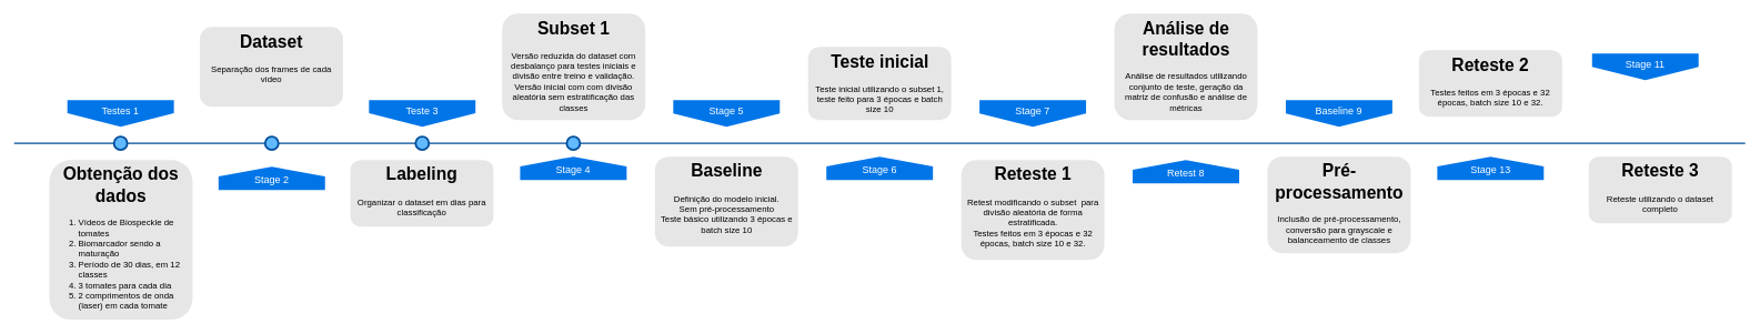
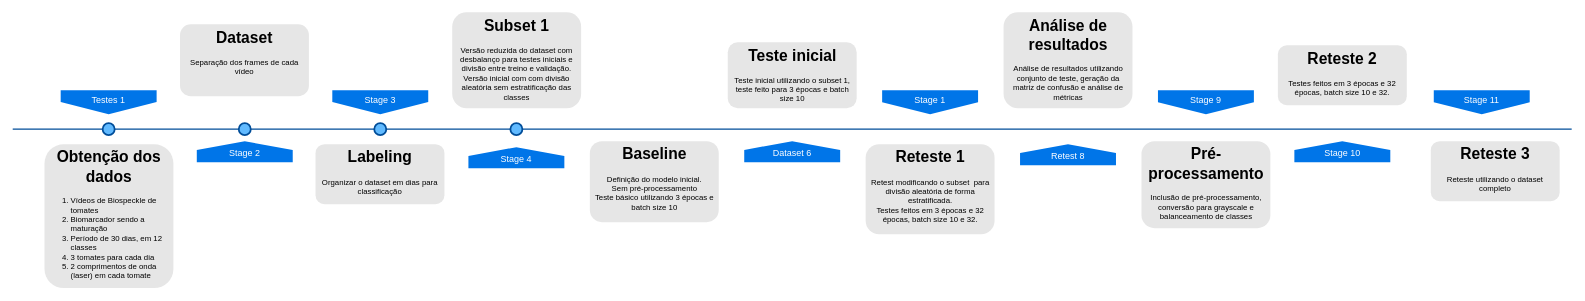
  <mxCell id="0" />
  <mxCell id="1" parent="0" />
  <mxCell id="2" value="" style="line;strokeWidth=2;html=1;fillColor=none;fontSize=28;fontColor=#004D99;strokeColor=#004D99;" vertex="1" parent="1"><mxGeometry x="20" y="210" width="2600" height="10" as="geometry" /></mxCell>
  <mxCell id="3" value="Testes 1" style="shape=offPageConnector;whiteSpace=wrap;html=1;fillColor=#0075E8;fontSize=15;fontColor=#FFFFFF;size=0.509;verticalAlign=top;strokeColor=none;" vertex="1" parent="1"><mxGeometry x="100" y="150" width="160" height="40" as="geometry" /></mxCell>
- <mxCell id="4" value="&lt;span&gt;Teste 3&lt;/span&gt;" style="shape=offPageConnector;whiteSpace=wrap;html=1;fillColor=#0075E8;fontSize=15;fontColor=#FFFFFF;size=0.509;verticalAlign=top;strokeColor=none;" vertex="1" parent="1"><mxGeometry x="553" y="150" width="160" height="40" as="geometry" /></mxCell>
- <mxCell id="5" value="&lt;span&gt;Stage 2&lt;/span&gt;" style="shape=offPageConnector;whiteSpace=wrap;html=1;fillColor=#0075E8;fontSize=15;fontColor=#FFFFFF;size=0.418;flipV=1;verticalAlign=bottom;strokeColor=none;spacingBottom=4;" vertex="1" parent="1"><mxGeometry x="327" y="250" width="160" height="35" as="geometry" /></mxCell>
- <mxCell id="6" value="&lt;span&gt;Stage 4&lt;/span&gt;" style="shape=offPageConnector;whiteSpace=wrap;html=1;fillColor=#0075E8;fontSize=15;fontColor=#FFFFFF;size=0.418;flipV=1;verticalAlign=bottom;strokeColor=none;spacingBottom=4;" vertex="1" parent="1"><mxGeometry x="780" y="235" width="160" height="35" as="geometry" /></mxCell>
+ <mxCell id="4" value="&lt;span&gt;Stage 3&lt;/span&gt;" style="shape=offPageConnector;whiteSpace=wrap;html=1;fillColor=#0075E8;fontSize=15;fontColor=#FFFFFF;size=0.509;verticalAlign=top;strokeColor=none;" vertex="1" parent="1"><mxGeometry x="553" y="150" width="160" height="40" as="geometry" /></mxCell>
+ <mxCell id="5" value="&lt;span&gt;Stage 2&lt;/span&gt;" style="shape=offPageConnector;whiteSpace=wrap;html=1;fillColor=#0075E8;fontSize=15;fontColor=#FFFFFF;size=0.418;flipV=1;verticalAlign=bottom;strokeColor=none;spacingBottom=4;" vertex="1" parent="1"><mxGeometry x="327" y="235" width="160" height="35" as="geometry" /></mxCell>
+ <mxCell id="6" value="&lt;span&gt;Stage 4&lt;/span&gt;" style="shape=offPageConnector;whiteSpace=wrap;html=1;fillColor=#0075E8;fontSize=15;fontColor=#FFFFFF;size=0.418;flipV=1;verticalAlign=bottom;strokeColor=none;spacingBottom=4;" vertex="1" parent="1"><mxGeometry x="780" y="245" width="160" height="35" as="geometry" /></mxCell>
  <mxCell id="7" value="" style="ellipse;whiteSpace=wrap;html=1;fillColor=#61BAFF;fontSize=28;fontColor=#004D99;strokeWidth=3;strokeColor=#004D99;" vertex="1" parent="1"><mxGeometry x="170" y="205" width="20" height="20" as="geometry" /></mxCell>
  <mxCell id="8" value="" style="ellipse;whiteSpace=wrap;html=1;fillColor=#61BAFF;fontSize=28;fontColor=#004D99;strokeWidth=3;strokeColor=#004D99;" vertex="1" parent="1"><mxGeometry x="397" y="205" width="20" height="20" as="geometry" /></mxCell>
  <mxCell id="9" value="" style="ellipse;whiteSpace=wrap;html=1;fillColor=#61BAFF;fontSize=28;fontColor=#004D99;strokeWidth=3;strokeColor=#004D99;" vertex="1" parent="1"><mxGeometry x="623" y="205" width="20" height="20" as="geometry" /></mxCell>
  <mxCell id="10" value="" style="ellipse;whiteSpace=wrap;html=1;fillColor=#61BAFF;fontSize=28;fontColor=#004D99;strokeWidth=3;strokeColor=#004D99;" vertex="1" parent="1"><mxGeometry x="850" y="205" width="20" height="20" as="geometry" /></mxCell>
  <mxCell id="11" value="&lt;h1&gt;Obtenção dos dados&lt;/h1&gt;&lt;div&gt;&lt;ol&gt;&lt;li style=&quot;text-align: left;&quot;&gt;Vídeos de Biospeckle de tomates&lt;/li&gt;&lt;li style=&quot;text-align: left;&quot;&gt;Biomarcador sendo a maturação&lt;/li&gt;&lt;li style=&quot;text-align: left;&quot;&gt;Período de 30 dias, em 12 classes&lt;/li&gt;&lt;li style=&quot;text-align: left;&quot;&gt;3 tomates para cada dia&lt;/li&gt;&lt;li style=&quot;text-align: left;&quot;&gt;2 comprimentos de onda (laser) em cada tomate&lt;/li&gt;&lt;/ol&gt;&lt;/div&gt;" style="text;html=1;spacing=5;spacingTop=-20;whiteSpace=wrap;overflow=hidden;strokeColor=none;strokeWidth=3;fillColor=#E6E6E6;fontSize=13;fontColor=#000000;align=center;rounded=1;" vertex="1" parent="1"><mxGeometry x="73" y="240" width="215" height="240" as="geometry" /></mxCell>
  <mxCell id="12" value="&lt;h1&gt;Dataset&lt;/h1&gt;&lt;div&gt;Separação dos frames de cada vídeo&lt;br&gt;&lt;/div&gt;" style="text;html=1;spacing=5;spacingTop=-20;whiteSpace=wrap;overflow=hidden;strokeColor=none;strokeWidth=3;fillColor=#E6E6E6;fontSize=13;fontColor=#000000;align=center;rounded=1;" vertex="1" parent="1"><mxGeometry x="299" y="40" width="215" height="120" as="geometry" /></mxCell>
  <mxCell id="13" value="&lt;h1&gt;Labeling&lt;/h1&gt;&lt;p&gt;Organizar o dataset em dias para classificação&lt;/p&gt;" style="text;html=1;spacing=5;spacingTop=-20;whiteSpace=wrap;overflow=hidden;strokeColor=none;strokeWidth=3;fillColor=#E6E6E6;fontSize=13;fontColor=#000000;align=center;rounded=1;" vertex="1" parent="1"><mxGeometry x="525" y="240" width="215" height="100" as="geometry" /></mxCell>
  <mxCell id="14" value="&lt;h1&gt;Subset 1&lt;/h1&gt;&lt;div&gt;Versão reduzida do dataset com desbalanço para testes iniciais e divisão entre treino e validação.&lt;/div&gt;&lt;div&gt;Versão inicial com com divisão aleatória sem estratificação das classes&lt;/div&gt;" style="text;html=1;spacing=5;spacingTop=-20;whiteSpace=wrap;overflow=hidden;strokeColor=none;strokeWidth=3;fillColor=#E6E6E6;fontSize=13;fontColor=#000000;align=center;rounded=1;" vertex="1" parent="1"><mxGeometry x="753" y="20" width="215" height="160" as="geometry" /></mxCell>
- <mxCell id="15" value="&lt;span&gt;Stage 5&lt;/span&gt;" style="shape=offPageConnector;whiteSpace=wrap;html=1;fillColor=#0075E8;fontSize=15;fontColor=#FFFFFF;size=0.5;verticalAlign=top;strokeColor=none;" vertex="1" parent="1"><mxGeometry x="1010" y="150" width="160" height="40" as="geometry" /></mxCell>
  <mxCell id="16" value="&lt;h1&gt;Baseline&lt;/h1&gt;&lt;div&gt;Definição do modelo inicial.&lt;/div&gt;&lt;div&gt;Sem pré-processamento&lt;/div&gt;&lt;div&gt;Teste básico utilizando 3 épocas e batch size 10&lt;/div&gt;" style="text;html=1;spacing=5;spacingTop=-20;whiteSpace=wrap;overflow=hidden;strokeColor=none;strokeWidth=3;fillColor=#E6E6E6;fontSize=13;fontColor=#000000;align=center;rounded=1;" vertex="1" parent="1"><mxGeometry x="982.5" y="235" width="215" height="135" as="geometry" /></mxCell>
- <mxCell id="17" value="&lt;span&gt;Stage 6&lt;/span&gt;" style="shape=offPageConnector;whiteSpace=wrap;html=1;fillColor=#0075E8;fontSize=15;fontColor=#FFFFFF;size=0.418;flipV=1;verticalAlign=bottom;strokeColor=none;spacingBottom=4;" vertex="1" parent="1"><mxGeometry x="1240" y="235" width="160" height="35" as="geometry" /></mxCell>
+ <mxCell id="17" value="&lt;span&gt;Dataset 6&lt;/span&gt;" style="shape=offPageConnector;whiteSpace=wrap;html=1;fillColor=#0075E8;fontSize=15;fontColor=#FFFFFF;size=0.418;flipV=1;verticalAlign=bottom;strokeColor=none;spacingBottom=4;" vertex="1" parent="1"><mxGeometry x="1240" y="235" width="160" height="35" as="geometry" /></mxCell>
  <mxCell id="18" value="&lt;h1&gt;Reteste 1&lt;/h1&gt;&lt;div&gt;Retest modificando o subset&amp;nbsp; para divisão aleatória de forma estratificada.&lt;/div&gt;&lt;div&gt;Testes feitos em 3 épocas e 32 épocas, batch size 10 e 32.&lt;/div&gt;" style="text;html=1;spacing=5;spacingTop=-20;whiteSpace=wrap;overflow=hidden;strokeColor=none;strokeWidth=3;fillColor=#E6E6E6;fontSize=13;fontColor=#000000;align=center;rounded=1;" vertex="1" parent="1"><mxGeometry x="1442.5" y="240" width="215" height="150" as="geometry" /></mxCell>
- <mxCell id="19" value="&lt;span&gt;Stage 7&lt;/span&gt;" style="shape=offPageConnector;whiteSpace=wrap;html=1;fillColor=#0075E8;fontSize=15;fontColor=#FFFFFF;size=0.5;verticalAlign=top;strokeColor=none;" vertex="1" parent="1"><mxGeometry x="1470" y="150" width="160" height="40" as="geometry" /></mxCell>
+ <mxCell id="19" value="&lt;span&gt;Stage 1&lt;/span&gt;" style="shape=offPageConnector;whiteSpace=wrap;html=1;fillColor=#0075E8;fontSize=15;fontColor=#FFFFFF;size=0.5;verticalAlign=top;strokeColor=none;" vertex="1" parent="1"><mxGeometry x="1470" y="150" width="160" height="40" as="geometry" /></mxCell>
  <mxCell id="20" value="&lt;h1&gt;Pré-processamento&lt;/h1&gt;&lt;div&gt;Inclusão de pré-processamento, conversão para grayscale e balanceamento de classes&lt;/div&gt;" style="text;html=1;spacing=5;spacingTop=-20;whiteSpace=wrap;overflow=hidden;strokeColor=none;strokeWidth=3;fillColor=#E6E6E6;fontSize=13;fontColor=#000000;align=center;rounded=1;" vertex="1" parent="1"><mxGeometry x="1902.5" y="235" width="215" height="145" as="geometry" /></mxCell>
  <mxCell id="21" value="&lt;span&gt;Retest 8&lt;/span&gt;" style="shape=offPageConnector;whiteSpace=wrap;html=1;fillColor=#0075E8;fontSize=15;fontColor=#FFFFFF;size=0.418;flipV=1;verticalAlign=bottom;strokeColor=none;spacingBottom=4;" vertex="1" parent="1"><mxGeometry x="1700" y="240" width="160" height="35" as="geometry" /></mxCell>
  <mxCell id="22" value="&lt;h1&gt;Reteste 2&lt;/h1&gt;&lt;div&gt;&lt;span style=&quot;background-color: initial;&quot;&gt;Testes feitos em 3 épocas e 32 épocas, batch size 10 e 32.&lt;/span&gt;&lt;br&gt;&lt;/div&gt;" style="text;html=1;spacing=5;spacingTop=-20;whiteSpace=wrap;overflow=hidden;strokeColor=none;strokeWidth=3;fillColor=#E6E6E6;fontSize=13;fontColor=#000000;align=center;rounded=1;" vertex="1" parent="1"><mxGeometry x="2130" y="75" width="215" height="100" as="geometry" /></mxCell>
- <mxCell id="23" value="&lt;span&gt;Baseline 9&lt;/span&gt;&lt;div&gt;&lt;span&gt;&lt;br&gt;&lt;/span&gt;&lt;/div&gt;" style="shape=offPageConnector;whiteSpace=wrap;html=1;fillColor=#0075E8;fontSize=15;fontColor=#FFFFFF;size=0.5;verticalAlign=top;strokeColor=none;" vertex="1" parent="1"><mxGeometry x="1930" y="150" width="160" height="40" as="geometry" /></mxCell>
+ <mxCell id="23" value="&lt;span&gt;Stage 9&lt;/span&gt;&lt;div&gt;&lt;span&gt;&lt;br&gt;&lt;/span&gt;&lt;/div&gt;" style="shape=offPageConnector;whiteSpace=wrap;html=1;fillColor=#0075E8;fontSize=15;fontColor=#FFFFFF;size=0.5;verticalAlign=top;strokeColor=none;" vertex="1" parent="1"><mxGeometry x="1930" y="150" width="160" height="40" as="geometry" /></mxCell>
  <mxCell id="24" value="&lt;h1&gt;Análise de resultados&lt;/h1&gt;&lt;div&gt;Análise de resultados utilizando conjunto de teste, geração da matriz de confusão e análise de métricas&lt;/div&gt;" style="text;html=1;spacing=5;spacingTop=-20;whiteSpace=wrap;overflow=hidden;strokeColor=none;strokeWidth=3;fillColor=#E6E6E6;fontSize=13;fontColor=#000000;align=center;rounded=1;" vertex="1" parent="1"><mxGeometry x="1672.5" y="20" width="215" height="160" as="geometry" /></mxCell>
  <mxCell id="25" value="&lt;h1&gt;Teste inicial&lt;/h1&gt;&lt;div&gt;Teste inicial utilizando o subset 1, teste feito para 3 épocas e batch size 10&lt;/div&gt;" style="text;html=1;spacing=5;spacingTop=-20;whiteSpace=wrap;overflow=hidden;strokeColor=none;strokeWidth=3;fillColor=#E6E6E6;fontSize=13;fontColor=#000000;align=center;rounded=1;" vertex="1" parent="1"><mxGeometry x="1212.5" y="70" width="215" height="110" as="geometry" /></mxCell>
- <mxCell id="26" value="&lt;span&gt;Stage 13&lt;/span&gt;" style="shape=offPageConnector;whiteSpace=wrap;html=1;fillColor=#0075E8;fontSize=15;fontColor=#FFFFFF;size=0.418;flipV=1;verticalAlign=bottom;strokeColor=none;spacingBottom=4;" vertex="1" parent="1"><mxGeometry x="2157.5" y="235" width="160" height="35" as="geometry" /></mxCell>
- <mxCell id="27" value="&lt;span&gt;Stage 11&lt;/span&gt;" style="shape=offPageConnector;whiteSpace=wrap;html=1;fillColor=#0075E8;fontSize=15;fontColor=#FFFFFF;size=0.5;verticalAlign=top;strokeColor=none;" vertex="1" parent="1"><mxGeometry x="2390" y="80" width="160" height="40" as="geometry" /></mxCell>
+ <mxCell id="26" value="&lt;span&gt;Stage 10&lt;/span&gt;" style="shape=offPageConnector;whiteSpace=wrap;html=1;fillColor=#0075E8;fontSize=15;fontColor=#FFFFFF;size=0.418;flipV=1;verticalAlign=bottom;strokeColor=none;spacingBottom=4;" vertex="1" parent="1"><mxGeometry x="2157.5" y="235" width="160" height="35" as="geometry" /></mxCell>
+ <mxCell id="27" value="&lt;span&gt;Stage 11&lt;/span&gt;" style="shape=offPageConnector;whiteSpace=wrap;html=1;fillColor=#0075E8;fontSize=15;fontColor=#FFFFFF;size=0.5;verticalAlign=top;strokeColor=none;" vertex="1" parent="1"><mxGeometry x="2390" y="150" width="160" height="40" as="geometry" /></mxCell>
  <mxCell id="28" value="&lt;h1&gt;Reteste 3&lt;/h1&gt;&lt;div&gt;&lt;span style=&quot;background-color: initial;&quot;&gt;Reteste utilizando o dataset completo&lt;/span&gt;&lt;br&gt;&lt;/div&gt;" style="text;html=1;spacing=5;spacingTop=-20;whiteSpace=wrap;overflow=hidden;strokeColor=none;strokeWidth=3;fillColor=#E6E6E6;fontSize=13;fontColor=#000000;align=center;rounded=1;" vertex="1" parent="1"><mxGeometry x="2385" y="235" width="215" height="100" as="geometry" /></mxCell>
